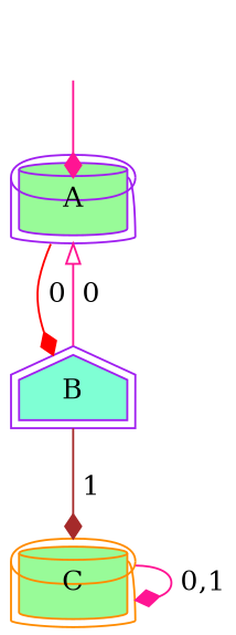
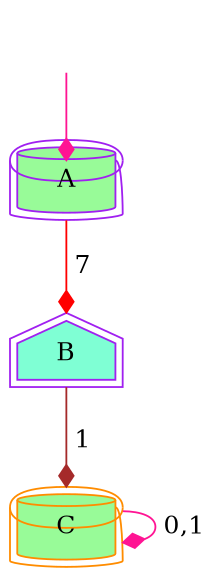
  digraph {
    node [style=filled color=purple fillcolor=palegreen peripheries=2 shape=cylinder]
    edge [arrowhead=diamond color=deeppink]
    _nil0 [style=invis color="" fillcolor="" peripheries="" shape=""]
    A
    B [fillcolor=aquamarine shape=house]
    C [color=darkorange]
    _nil0 -> A
-   A -> B [color=red label=" 0"]
-   B -> A [arrowhead=onormal label=" 0"]
+   A -> B [color=red label=" 7"]
    B -> C [color=brown label=" 1"]
    C -> C [label=" 0,1"]
  }
